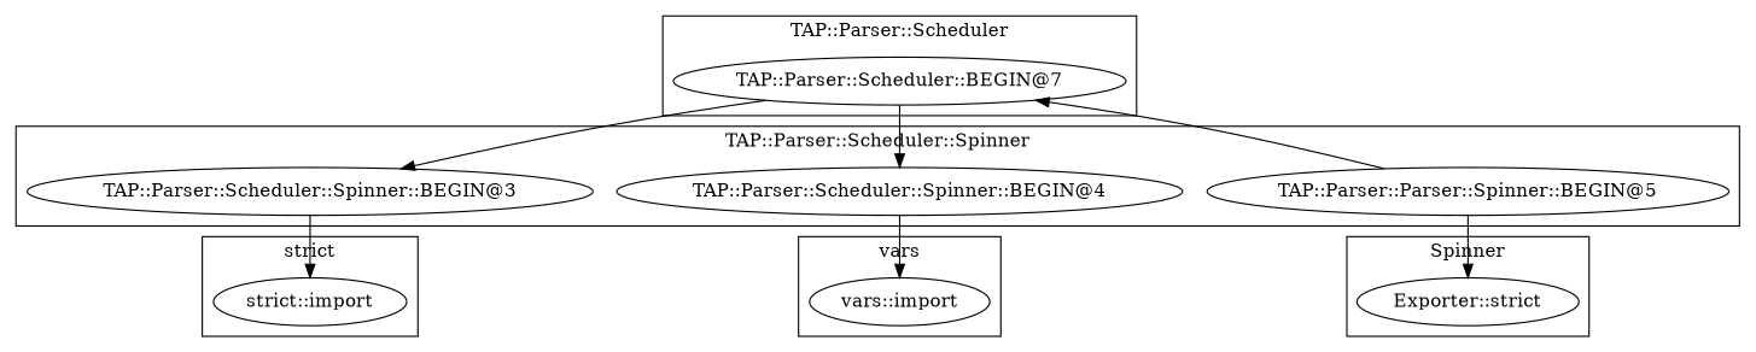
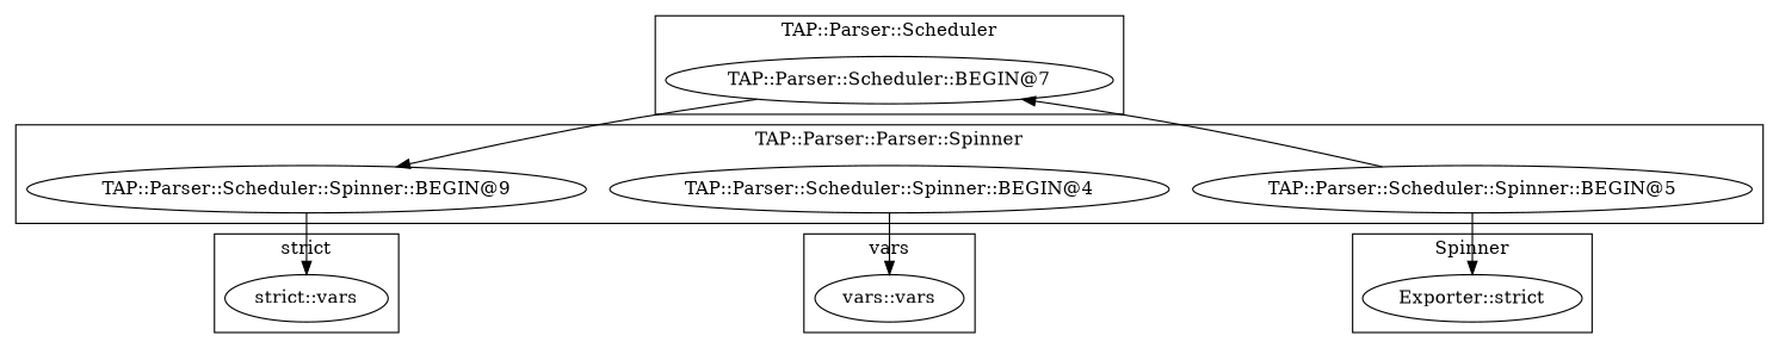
  digraph {
-   "vars::import"
+   "vars::import" [label="vars::vars"]
    "TAP::Parser::Scheduler::BEGIN@7"
-   "strict::import"
+   "strict::import" [label="strict::vars"]
    n4 [label="Exporter::strict"]
-   "TAP::Parser::Scheduler::Spinner::BEGIN@3"
+   "TAP::Parser::Scheduler::Spinner::BEGIN@3" [label="TAP::Parser::Scheduler::Spinner::BEGIN@9"]
    "TAP::Parser::Scheduler::Spinner::BEGIN@4"
-   "TAP::Parser::Scheduler::Spinner::BEGIN@5" [label="TAP::Parser::Parser::Spinner::BEGIN@5"]
+   "TAP::Parser::Scheduler::Spinner::BEGIN@5"
    subgraph cluster_1 {
      label=vars
      "vars::import"
    }
    subgraph cluster_2 {
      label="TAP::Parser::Scheduler"
      "TAP::Parser::Scheduler::BEGIN@7"
    }
    subgraph cluster_3 {
      label="strict"
      "strict::import"
    }
    subgraph cluster_4 {
      label=Spinner
      n4
    }
    subgraph cluster_5 {
-     label="TAP::Parser::Scheduler::Spinner"
+     label="TAP::Parser::Parser::Spinner"
      "TAP::Parser::Scheduler::Spinner::BEGIN@3"
      "TAP::Parser::Scheduler::Spinner::BEGIN@4"
      "TAP::Parser::Scheduler::Spinner::BEGIN@5"
    }
    "TAP::Parser::Scheduler::BEGIN@7" -> "TAP::Parser::Scheduler::Spinner::BEGIN@3"
-   "TAP::Parser::Scheduler::BEGIN@7" -> "TAP::Parser::Scheduler::Spinner::BEGIN@4"
    "TAP::Parser::Scheduler::Spinner::BEGIN@3" -> "strict::import"
    "TAP::Parser::Scheduler::Spinner::BEGIN@4" -> "vars::import"
    "TAP::Parser::Scheduler::Spinner::BEGIN@5" -> "TAP::Parser::Scheduler::BEGIN@7"
    "TAP::Parser::Scheduler::Spinner::BEGIN@5" -> n4
  }
